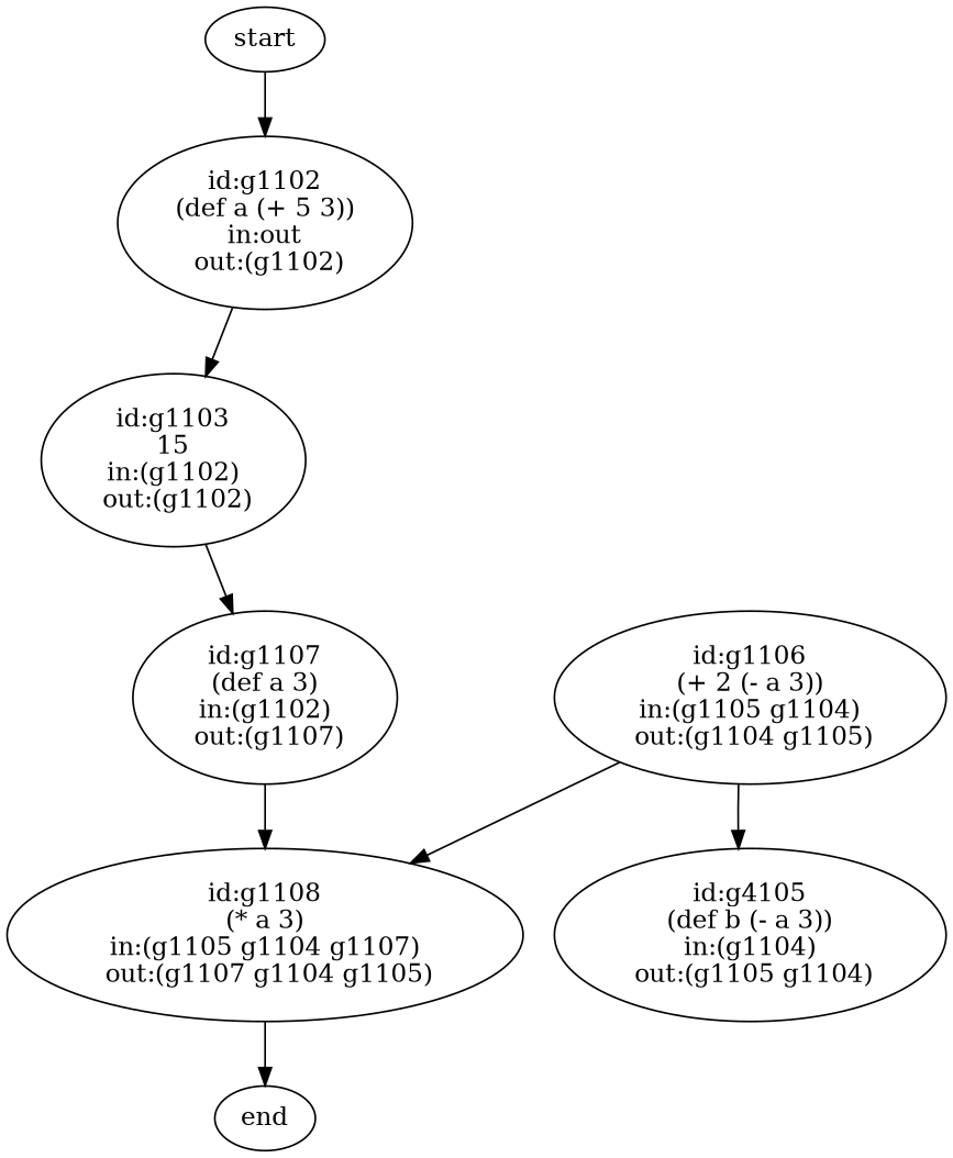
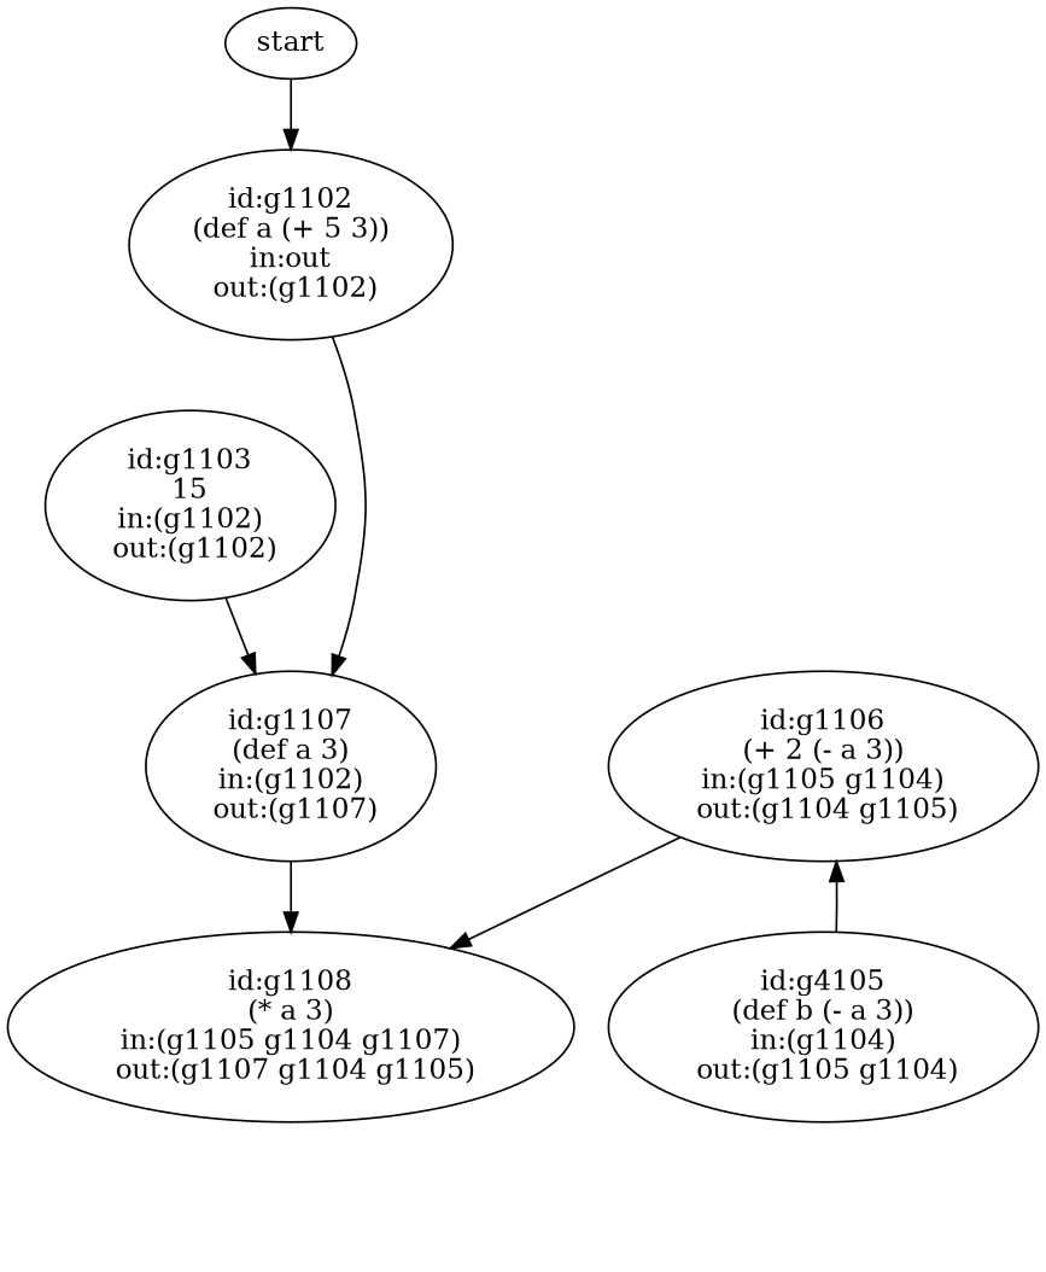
  digraph {
    n1 [label=start]
    n2 [label="id:g1102\n(def a (+ 5 3))\nin:out\n out:(g1102)"]
    n3 [label="id:g1103\n15\nin:(g1102)\n out:(g1102)"]
    n4 [label="id:g1107\n(def a 3)\nin:(g1102)\n out:(g1107)"]
    n5 [label="id:g1108\n(* a 3)\nin:(g1105 g1104 g1107)\n out:(g1107 g1104 g1105)"]
    n6 [label="id:g4105\n(def b (- a 3))\nin:(g1104)\n out:(g1105 g1104)"]
    n7 [label="id:g1106\n(+ 2 (- a 3))\nin:(g1105 g1104)\n out:(g1104 g1105)"]
-   n8 [label=end]
    n1 -> n2
-   n2 -> n3
+   n2 -> n4
    n3 -> n4
    n4 -> n5
-   n5 -> n8
-   n7 -> n6
+   n6 -> n7
    n7 -> n5
  }
